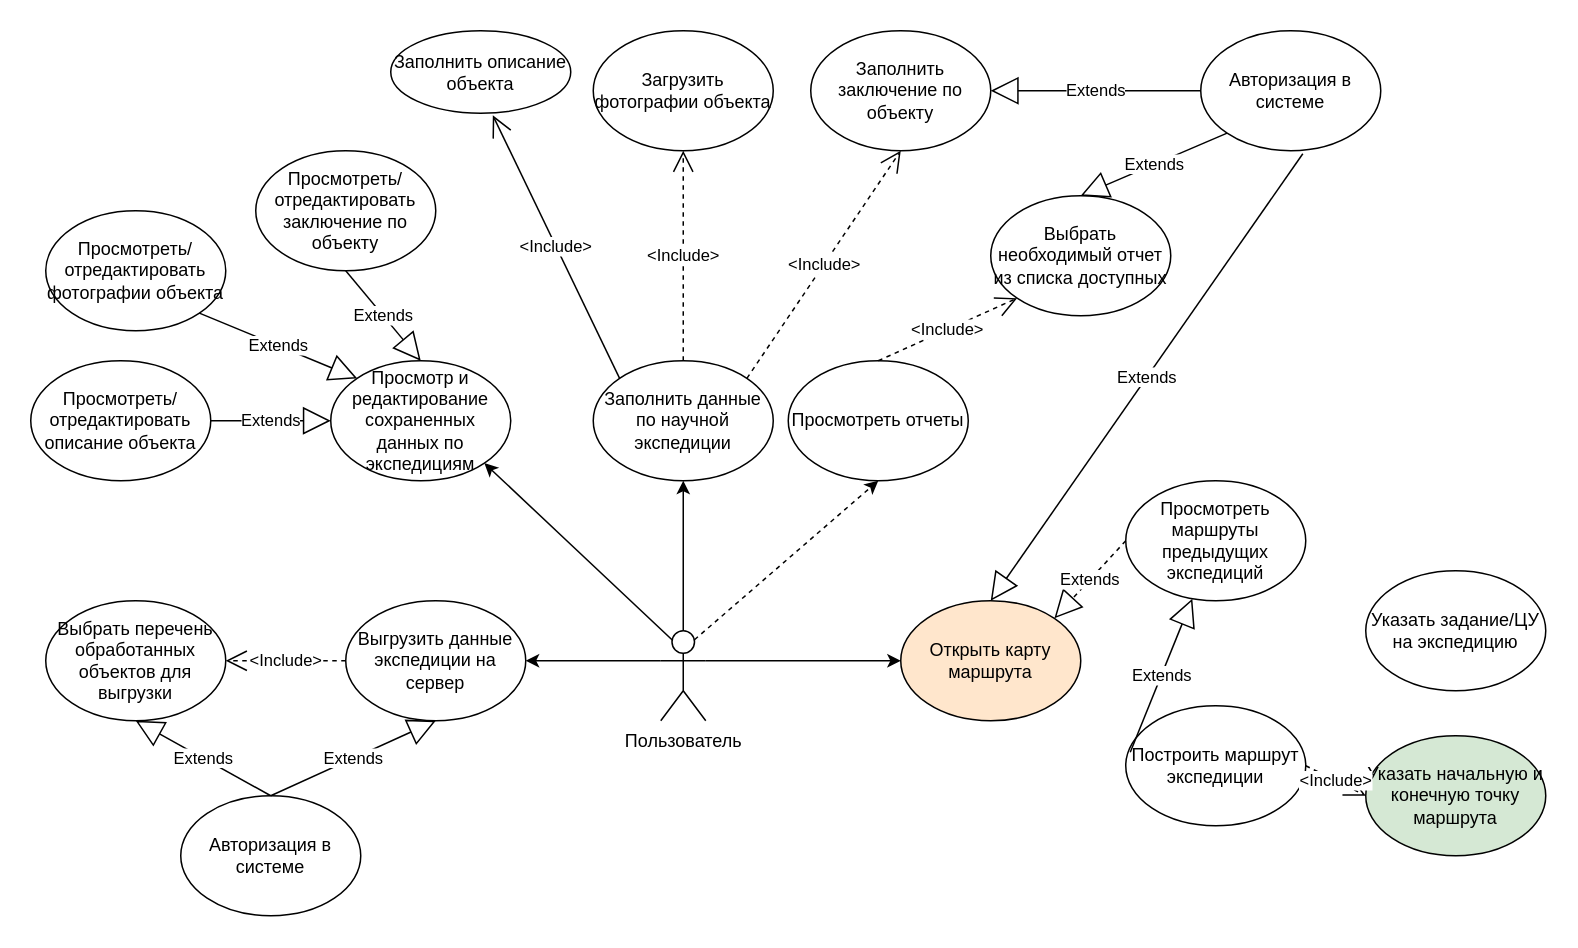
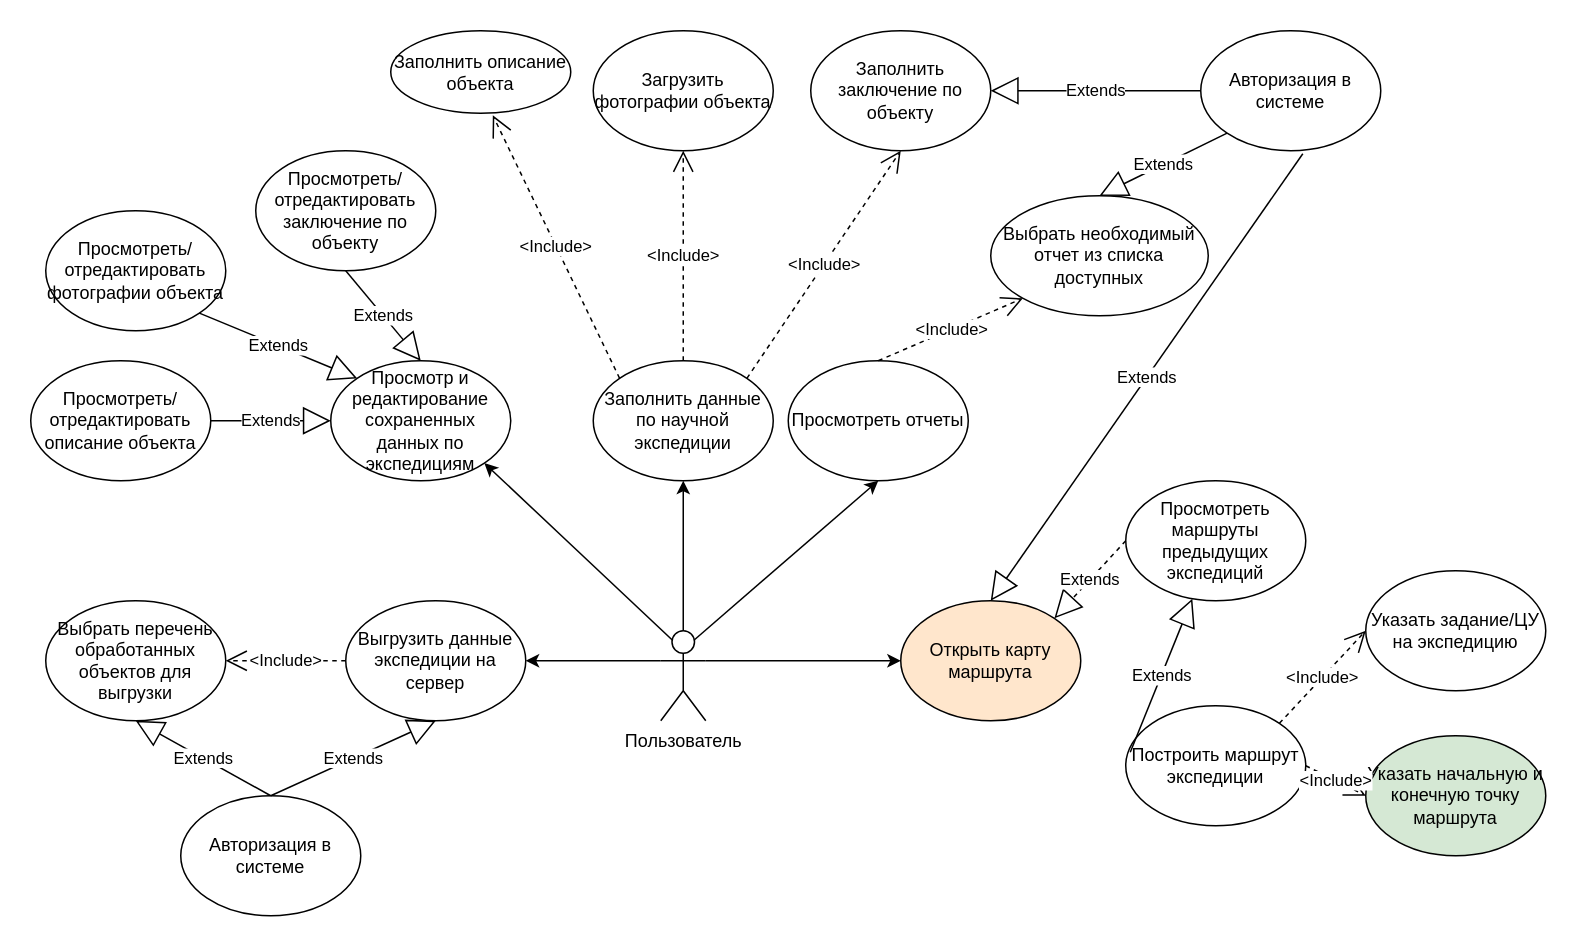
  <mxCell id="0" />
  <mxCell id="1" parent="0" />
  <mxCell id="2" value="Пользователь&lt;br&gt;" style="shape=umlActor;verticalLabelPosition=bottom;verticalAlign=top;html=1;outlineConnect=0;" parent="1" vertex="1"><mxGeometry x="440" y="420" width="30" height="60" as="geometry" /></mxCell>
  <mxCell id="3" value="Заполнить данные по научной экспедиции" style="ellipse;whiteSpace=wrap;html=1;" parent="1" vertex="1"><mxGeometry x="395" y="240" width="120" height="80" as="geometry" /></mxCell>
  <mxCell id="4" value="Просмотр и редактирование сохраненных данных по экспедициям" style="ellipse;whiteSpace=wrap;html=1;" parent="1" vertex="1"><mxGeometry x="220" y="240" width="120" height="80" as="geometry" /></mxCell>
  <mxCell id="5" value="Просмотреть отчеты" style="ellipse;whiteSpace=wrap;html=1;" parent="1" vertex="1"><mxGeometry x="525" y="240" width="120" height="80" as="geometry" /></mxCell>
  <mxCell id="6" value="Загрузить фотографии объекта" style="ellipse;whiteSpace=wrap;html=1;" parent="1" vertex="1"><mxGeometry x="395" y="20" width="120" height="80" as="geometry" /></mxCell>
  <mxCell id="7" value="Заполнить заключение по объекту" style="ellipse;whiteSpace=wrap;html=1;" parent="1" vertex="1"><mxGeometry x="540" y="20" width="120" height="80" as="geometry" /></mxCell>
  <mxCell id="8" value="Заполнить описание объекта" style="ellipse;whiteSpace=wrap;html=1;" parent="1" vertex="1"><mxGeometry x="260" y="20" width="120" height="55" as="geometry" /></mxCell>
  <mxCell id="9" value="&amp;lt;Include&amp;gt;" style="endArrow=open;endSize=12;dashed=1;html=1;rounded=0;exitX=0.5;exitY=0;exitDx=0;exitDy=0;entryX=0.5;entryY=1;entryDx=0;entryDy=0;" parent="1" source="3" target="6" edge="1"><mxGeometry width="160" relative="1" as="geometry"><mxPoint x="420" y="180" as="sourcePoint" /><mxPoint x="580" y="180" as="targetPoint" /></mxGeometry></mxCell>
- <mxCell id="10" value="&amp;lt;Include&amp;gt;" style="endArrow=open;endSize=12;dashed=0;html=1;rounded=0;exitX=0;exitY=0;exitDx=0;exitDy=0;entryX=0.567;entryY=1.025;entryDx=0;entryDy=0;entryPerimeter=0;" parent="1" source="3" target="8" edge="1"><mxGeometry width="160" relative="1" as="geometry"><mxPoint x="465" y="250" as="sourcePoint" /><mxPoint x="465" y="70" as="targetPoint" /></mxGeometry></mxCell>
+ <mxCell id="10" value="&amp;lt;Include&amp;gt;" style="endArrow=open;endSize=12;dashed=1;html=1;rounded=0;exitX=0;exitY=0;exitDx=0;exitDy=0;entryX=0.567;entryY=1.025;entryDx=0;entryDy=0;entryPerimeter=0;" parent="1" source="3" target="8" edge="1"><mxGeometry width="160" relative="1" as="geometry"><mxPoint x="465" y="250" as="sourcePoint" /><mxPoint x="465" y="70" as="targetPoint" /></mxGeometry></mxCell>
  <mxCell id="11" value="&amp;lt;Include&amp;gt;" style="endArrow=open;endSize=12;dashed=1;html=1;rounded=0;exitX=1;exitY=0;exitDx=0;exitDy=0;entryX=0.5;entryY=1;entryDx=0;entryDy=0;" parent="1" source="3" target="7" edge="1"><mxGeometry width="160" relative="1" as="geometry"><mxPoint x="422.574" y="261.716" as="sourcePoint" /><mxPoint x="358.04" y="152" as="targetPoint" /></mxGeometry></mxCell>
  <mxCell id="12" value="Открыть карту маршрута" style="ellipse;whiteSpace=wrap;html=1;fillColor=#ffe6cc;" parent="1" vertex="1"><mxGeometry x="600" y="400" width="120" height="80" as="geometry" /></mxCell>
  <mxCell id="13" value="Просмотреть маршруты предыдущих экспедиций" style="ellipse;whiteSpace=wrap;html=1;" parent="1" vertex="1"><mxGeometry x="750" y="320" width="120" height="80" as="geometry" /></mxCell>
  <mxCell id="14" value="Построить маршрут экспедиции" style="ellipse;whiteSpace=wrap;html=1;" parent="1" vertex="1"><mxGeometry x="750" y="470" width="120" height="80" as="geometry" /></mxCell>
  <mxCell id="15" value="Extends" style="endArrow=block;endSize=16;endFill=0;html=1;rounded=0;entryX=1;entryY=0;entryDx=0;entryDy=0;exitX=0;exitY=0.5;exitDx=0;exitDy=0;dashed=1;" parent="1" source="13" target="12" edge="1"><mxGeometry width="160" relative="1" as="geometry"><mxPoint x="670" y="450" as="sourcePoint" /><mxPoint x="525" y="450" as="targetPoint" /></mxGeometry></mxCell>
  <mxCell id="16" value="Extends" style="endArrow=block;endSize=16;endFill=0;html=1;rounded=0;exitX=0.025;exitY=0.388;exitDx=0;exitDy=0;exitPerimeter=0;" parent="1" source="14" target="13" edge="1"><mxGeometry width="160" relative="1" as="geometry"><mxPoint x="840" y="370" as="sourcePoint" /><mxPoint x="772.426" y="421.716" as="targetPoint" /></mxGeometry></mxCell>
  <mxCell id="17" value="Указать начальную и конечную точку маршрута" style="ellipse;whiteSpace=wrap;html=1;fillColor=#d5e8d4;" parent="1" vertex="1"><mxGeometry x="910" y="490" width="120" height="80" as="geometry" /></mxCell>
  <mxCell id="18" value="Указать задание/ЦУ на экспедицию" style="ellipse;whiteSpace=wrap;html=1;" parent="1" vertex="1"><mxGeometry x="910" y="380" width="120" height="80" as="geometry" /></mxCell>
  <mxCell id="19" value="&amp;lt;Include&amp;gt;" style="endArrow=open;endSize=12;dashed=1;html=1;rounded=0;exitX=1;exitY=0.5;exitDx=0;exitDy=0;entryX=0;entryY=0.5;entryDx=0;entryDy=0;" parent="1" source="14" target="17" edge="1"><mxGeometry width="160" relative="1" as="geometry"><mxPoint x="507.426" y="261.716" as="sourcePoint" /><mxPoint x="585" y="150" as="targetPoint" /></mxGeometry></mxCell>
+ <mxCell id="20" value="&amp;lt;Include&amp;gt;" style="endArrow=open;endSize=12;dashed=1;html=1;rounded=0;exitX=1;exitY=0;exitDx=0;exitDy=0;entryX=0;entryY=0.5;entryDx=0;entryDy=0;" parent="1" source="14" target="18" edge="1"><mxGeometry width="160" relative="1" as="geometry"><mxPoint x="960" y="530" as="sourcePoint" /><mxPoint x="1040" y="530" as="targetPoint" /></mxGeometry></mxCell>
  <mxCell id="21" value="Выгрузить данные экспедиции на сервер" style="ellipse;whiteSpace=wrap;html=1;" parent="1" vertex="1"><mxGeometry x="230" y="400" width="120" height="80" as="geometry" /></mxCell>
  <mxCell id="22" value="Просмотреть/отредактировать описание объекта" style="ellipse;whiteSpace=wrap;html=1;" parent="1" vertex="1"><mxGeometry x="20" y="240" width="120" height="80" as="geometry" /></mxCell>
  <mxCell id="23" value="Просмотреть/отредактировать фотографии объекта" style="ellipse;whiteSpace=wrap;html=1;" parent="1" vertex="1"><mxGeometry x="30" y="140" width="120" height="80" as="geometry" /></mxCell>
  <mxCell id="24" value="Просмотреть/отредактировать заключение по объекту" style="ellipse;whiteSpace=wrap;html=1;" parent="1" vertex="1"><mxGeometry x="170" y="100" width="120" height="80" as="geometry" /></mxCell>
  <mxCell id="25" value="Extends" style="endArrow=block;endSize=16;endFill=0;html=1;rounded=0;exitX=1;exitY=1;exitDx=0;exitDy=0;entryX=0;entryY=0;entryDx=0;entryDy=0;" parent="1" source="23" target="4" edge="1"><mxGeometry width="160" relative="1" as="geometry"><mxPoint x="290" y="330" as="sourcePoint" /><mxPoint x="422.574" y="421.716" as="targetPoint" /></mxGeometry></mxCell>
  <mxCell id="26" value="Extends" style="endArrow=block;endSize=16;endFill=0;html=1;rounded=0;exitX=1;exitY=0.5;exitDx=0;exitDy=0;entryX=0;entryY=0.5;entryDx=0;entryDy=0;" parent="1" source="22" target="4" edge="1"><mxGeometry width="160" relative="1" as="geometry"><mxPoint x="172.426" y="218.284" as="sourcePoint" /><mxPoint x="247.574" y="261.716" as="targetPoint" /></mxGeometry></mxCell>
  <mxCell id="27" value="Extends" style="endArrow=block;endSize=16;endFill=0;html=1;rounded=0;exitX=0.5;exitY=1;exitDx=0;exitDy=0;entryX=0.5;entryY=0;entryDx=0;entryDy=0;" parent="1" source="24" target="4" edge="1"><mxGeometry width="160" relative="1" as="geometry"><mxPoint x="180" y="290" as="sourcePoint" /><mxPoint x="230" y="290" as="targetPoint" /></mxGeometry></mxCell>
- <mxCell id="28" value="Выбрать необходимый отчет из списка доступных" style="ellipse;whiteSpace=wrap;html=1;" parent="1" vertex="1"><mxGeometry x="660" y="130" width="120" height="80" as="geometry" /></mxCell>
+ <mxCell id="28" value="Выбрать необходимый отчет из списка доступных" style="ellipse;whiteSpace=wrap;html=1;" parent="1" vertex="1"><mxGeometry x="660" y="130" width="145" height="80" as="geometry" /></mxCell>
  <mxCell id="29" value="&amp;lt;Include&amp;gt;" style="endArrow=open;endSize=12;dashed=1;html=1;rounded=0;exitX=0.5;exitY=0;exitDx=0;exitDy=0;entryX=0;entryY=1;entryDx=0;entryDy=0;" parent="1" source="5" target="28" edge="1"><mxGeometry width="160" relative="1" as="geometry"><mxPoint x="507.426" y="261.716" as="sourcePoint" /><mxPoint x="610" y="110" as="targetPoint" /></mxGeometry></mxCell>
  <mxCell id="30" value="Выбрать перечень обработанных объектов для выгрузки" style="ellipse;whiteSpace=wrap;html=1;" parent="1" vertex="1"><mxGeometry x="30" y="400" width="120" height="80" as="geometry" /></mxCell>
  <mxCell id="31" value="&amp;lt;Include&amp;gt;" style="endArrow=open;endSize=12;dashed=1;html=1;rounded=0;exitX=0;exitY=0.5;exitDx=0;exitDy=0;entryX=1;entryY=0.5;entryDx=0;entryDy=0;" parent="1" source="21" target="30" edge="1"><mxGeometry width="160" relative="1" as="geometry"><mxPoint x="640" y="250" as="sourcePoint" /><mxPoint x="12" y="390" as="targetPoint" /></mxGeometry></mxCell>
  <mxCell id="32" value="" style="endArrow=classic;html=1;rounded=0;exitX=0;exitY=0.333;exitDx=0;exitDy=0;exitPerimeter=0;entryX=1;entryY=0.5;entryDx=0;entryDy=0;" edge="1" parent="1" source="2" target="21"><mxGeometry width="50" height="50" relative="1" as="geometry"><mxPoint x="310" y="430" as="sourcePoint" /><mxPoint x="360" y="380" as="targetPoint" /></mxGeometry></mxCell>
  <mxCell id="33" value="" style="endArrow=classic;html=1;rounded=0;entryX=0.5;entryY=1;entryDx=0;entryDy=0;exitX=0.5;exitY=0;exitDx=0;exitDy=0;exitPerimeter=0;" edge="1" parent="1" source="2" target="3"><mxGeometry width="50" height="50" relative="1" as="geometry"><mxPoint x="330" y="410" as="sourcePoint" /><mxPoint x="380" y="360" as="targetPoint" /></mxGeometry></mxCell>
  <mxCell id="34" value="" style="endArrow=classic;html=1;rounded=0;entryX=1;entryY=1;entryDx=0;entryDy=0;exitX=0.25;exitY=0.1;exitDx=0;exitDy=0;exitPerimeter=0;" edge="1" parent="1" source="2" target="4"><mxGeometry width="50" height="50" relative="1" as="geometry"><mxPoint x="450" y="420" as="sourcePoint" /><mxPoint x="465" y="330" as="targetPoint" /></mxGeometry></mxCell>
- <mxCell id="35" value="" style="endArrow=classic;html=1;rounded=0;entryX=0.5;entryY=1;entryDx=0;entryDy=0;exitX=0.75;exitY=0.1;exitDx=0;exitDy=0;exitPerimeter=0;dashed=1;" edge="1" parent="1" source="2" target="5"><mxGeometry width="50" height="50" relative="1" as="geometry"><mxPoint x="465" y="430" as="sourcePoint" /><mxPoint x="465" y="330" as="targetPoint" /></mxGeometry></mxCell>
+ <mxCell id="35" value="" style="endArrow=classic;html=1;rounded=0;entryX=0.5;entryY=1;entryDx=0;entryDy=0;exitX=0.75;exitY=0.1;exitDx=0;exitDy=0;exitPerimeter=0;" edge="1" parent="1" source="2" target="5"><mxGeometry width="50" height="50" relative="1" as="geometry"><mxPoint x="465" y="430" as="sourcePoint" /><mxPoint x="465" y="330" as="targetPoint" /></mxGeometry></mxCell>
  <mxCell id="36" value="" style="endArrow=classic;html=1;rounded=0;exitX=1;exitY=0.333;exitDx=0;exitDy=0;exitPerimeter=0;entryX=0;entryY=0.5;entryDx=0;entryDy=0;" edge="1" parent="1" source="2" target="12"><mxGeometry width="50" height="50" relative="1" as="geometry"><mxPoint x="540" y="550" as="sourcePoint" /><mxPoint x="590" y="500" as="targetPoint" /></mxGeometry></mxCell>
  <mxCell id="37" value="Авторизация в системе" style="ellipse;whiteSpace=wrap;html=1;" vertex="1" parent="1"><mxGeometry x="800" y="20" width="120" height="80" as="geometry" /></mxCell>
  <mxCell id="38" value="Extends" style="endArrow=block;endSize=16;endFill=0;html=1;rounded=0;entryX=0.5;entryY=0;entryDx=0;entryDy=0;exitX=0;exitY=1;exitDx=0;exitDy=0;" edge="1" parent="1" source="37" target="28"><mxGeometry width="160" relative="1" as="geometry"><mxPoint x="840" y="370" as="sourcePoint" /><mxPoint x="772.426" y="421.716" as="targetPoint" /></mxGeometry></mxCell>
  <mxCell id="39" value="Extends" style="endArrow=block;endSize=16;endFill=0;html=1;rounded=0;entryX=1;entryY=0.5;entryDx=0;entryDy=0;exitX=0;exitY=0.5;exitDx=0;exitDy=0;" edge="1" parent="1" source="37" target="7"><mxGeometry width="160" relative="1" as="geometry"><mxPoint x="827.574" y="98.284" as="sourcePoint" /><mxPoint x="730" y="140" as="targetPoint" /></mxGeometry></mxCell>
  <mxCell id="40" value="Extends" style="endArrow=block;endSize=16;endFill=0;html=1;rounded=0;entryX=0.5;entryY=0;entryDx=0;entryDy=0;exitX=0.567;exitY=1.025;exitDx=0;exitDy=0;exitPerimeter=0;" edge="1" parent="1" source="37" target="12"><mxGeometry width="160" relative="1" as="geometry"><mxPoint x="810" y="70" as="sourcePoint" /><mxPoint x="670" y="70" as="targetPoint" /></mxGeometry></mxCell>
  <mxCell id="41" value="Авторизация в системе" style="ellipse;whiteSpace=wrap;html=1;" vertex="1" parent="1"><mxGeometry x="120" y="530" width="120" height="80" as="geometry" /></mxCell>
  <mxCell id="42" value="Extends" style="endArrow=block;endSize=16;endFill=0;html=1;rounded=0;entryX=0.5;entryY=1;entryDx=0;entryDy=0;exitX=0.5;exitY=0;exitDx=0;exitDy=0;" edge="1" parent="1" source="41" target="21"><mxGeometry width="160" relative="1" as="geometry"><mxPoint x="827.574" y="98.284" as="sourcePoint" /><mxPoint x="730" y="140" as="targetPoint" /></mxGeometry></mxCell>
  <mxCell id="43" value="Extends" style="endArrow=block;endSize=16;endFill=0;html=1;rounded=0;entryX=0.5;entryY=1;entryDx=0;entryDy=0;exitX=0.5;exitY=0;exitDx=0;exitDy=0;" edge="1" parent="1" source="41" target="30"><mxGeometry width="160" relative="1" as="geometry"><mxPoint x="190" y="540" as="sourcePoint" /><mxPoint x="300" y="490" as="targetPoint" /></mxGeometry></mxCell>
